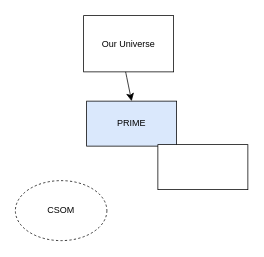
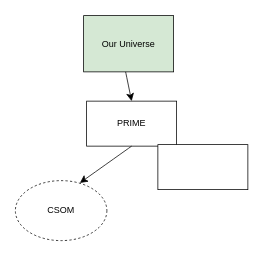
  <mxCell id="0" />
  <mxCell id="1" parent="0" />
- <mxCell id="2" value="PRIME" style="whiteSpace=wrap;html=1;fillColor=#dae8fc;" vertex="1" parent="1"><mxGeometry x="115" y="134" width="120" height="60" as="geometry" /></mxCell>
+ <mxCell id="2" value="PRIME" style="whiteSpace=wrap;html=1;" vertex="1" parent="1"><mxGeometry x="115" y="134" width="120" height="60" as="geometry" /></mxCell>
  <mxCell id="3" value="CSOM" style="ellipse;whiteSpace=wrap;html=1;dashed=1;" vertex="1" parent="1"><mxGeometry x="20" y="240" width="122" height="80" as="geometry" /></mxCell>
- <mxCell id="5" value="Our Universe" style="whiteSpace=wrap;html=1;" vertex="1" parent="1"><mxGeometry x="111" y="20" width="120" height="75" as="geometry" /></mxCell>
+ <mxCell id="4" value="" style="edgeStyle=none;orthogonalLoop=1;jettySize=auto;html=1;rounded=0;fontSize=12;startSize=8;endSize=8;curved=1;exitX=0.5;exitY=1;exitDx=0;exitDy=0;entryX=0.705;entryY=0.038;entryDx=0;entryDy=0;entryPerimeter=0;" edge="1" parent="1" source="2" target="3"><mxGeometry width="120" relative="1" as="geometry"><mxPoint x="162" y="219" as="sourcePoint" /><mxPoint x="282" y="219" as="targetPoint" /><Array as="points" /></mxGeometry></mxCell>
+ <mxCell id="5" value="Our Universe" style="whiteSpace=wrap;html=1;fillColor=#d5e8d4;" vertex="1" parent="1"><mxGeometry x="111" y="20" width="120" height="75" as="geometry" /></mxCell>
  <mxCell id="6" value="" style="edgeStyle=none;orthogonalLoop=1;jettySize=auto;html=1;rounded=0;fontSize=12;startSize=8;endSize=8;curved=1;exitX=0.5;exitY=1;exitDx=0;exitDy=0;entryX=0.5;entryY=0;entryDx=0;entryDy=0;" edge="1" parent="1" target="2"><mxGeometry width="120" relative="1" as="geometry"><mxPoint x="167" y="95" as="sourcePoint" /><mxPoint x="294" y="206" as="targetPoint" /><Array as="points" /></mxGeometry></mxCell>
  <mxCell id="7" value="" style="whiteSpace=wrap;html=1;" vertex="1" parent="1"><mxGeometry x="210" y="192" width="120" height="60" as="geometry" /></mxCell>
